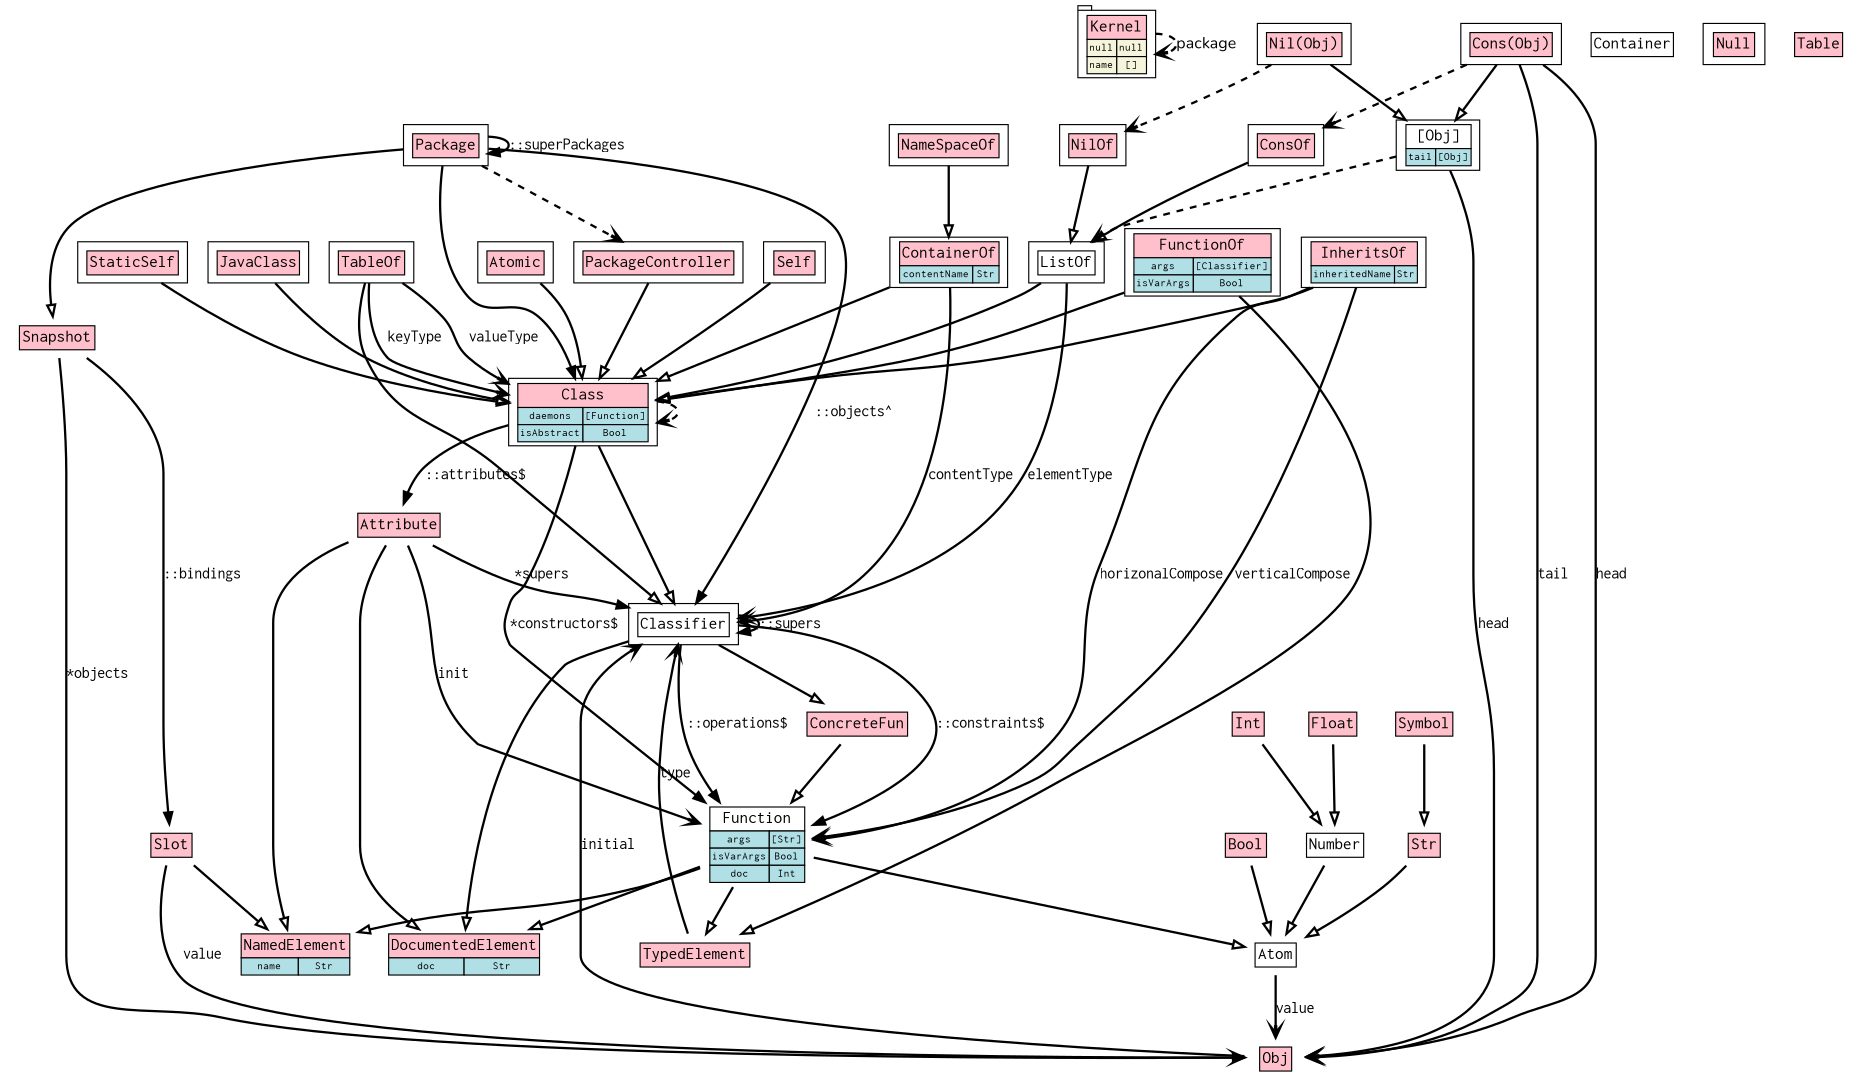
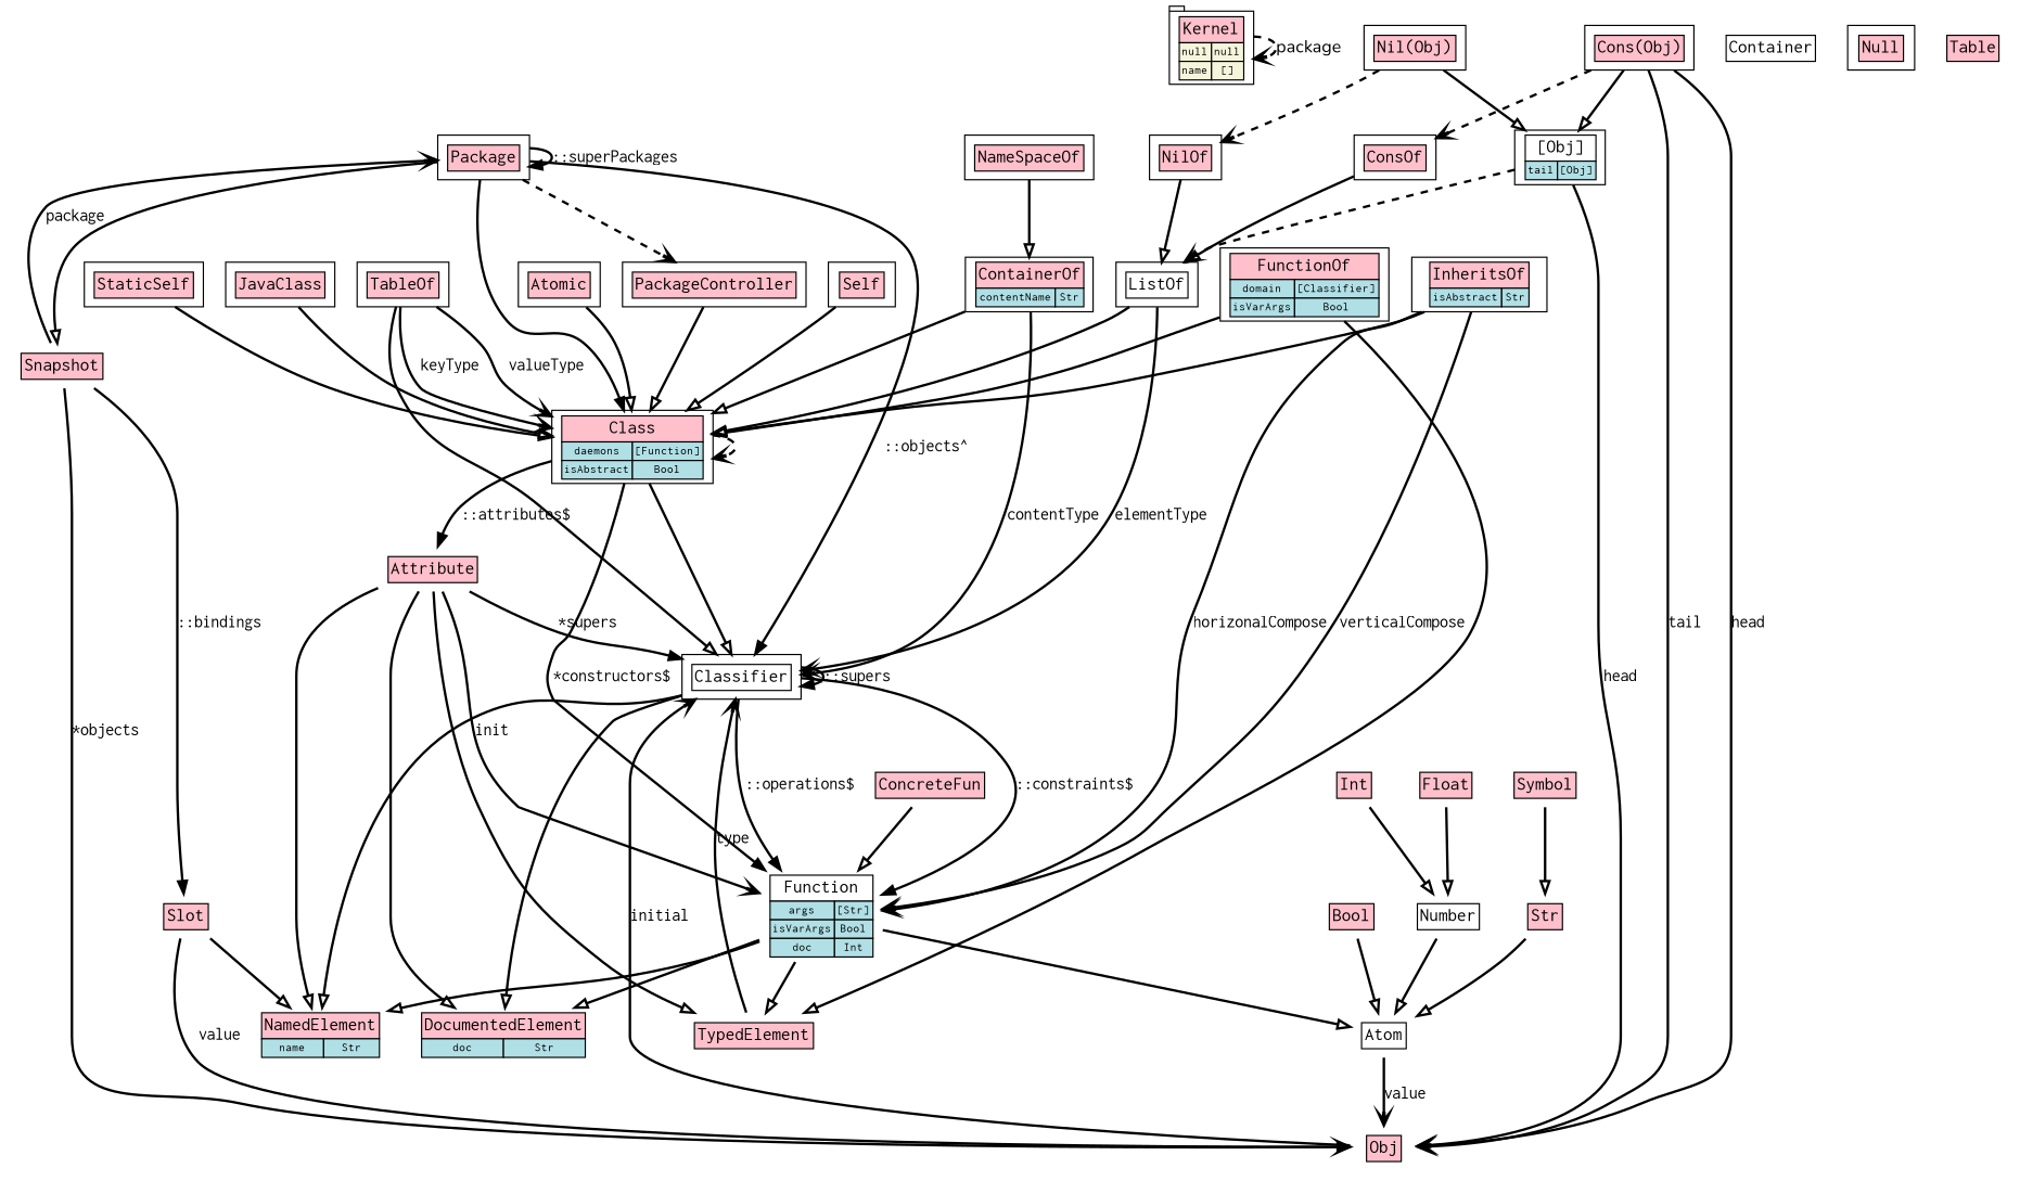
  digraph {
    fontname=Nunito
    rankdir=TB
    node [fontname=Nunito shape=box]
    edge [arrowhead=empty fontname=Nunito penwidth=2]
    n1 [label=<<table BORDER="0" CELLBORDER="1" CELLSPACING="0" CELLPADDING="1"><tr><td bgcolor="pink" colspan="2"><font face="INCONSOLATA" point-size="15">Kernel</font></td></tr><tr> <td bgcolor="Beige"><font point-size="10" face="INCONSOLATA">null</font></td><td bgcolor="Beige"><font point-size="10" face="INCONSOLATA">null</font></td></tr><tr> <td bgcolor="Beige"><font point-size="10" face="INCONSOLATA">name</font></td><td bgcolor="Beige"><font point-size="10" face="INCONSOLATA">[]</font></td></tr></table>> shape=tab]
    n2 [label=<<table BORDER="0" CELLBORDER="1" CELLSPACING="0" CELLPADDING="1"><tr><td bgcolor="pink" colspan="2"><font face="INCONSOLATA" point-size="15">Package</font></td></tr></table>>]
    n3 [label=<<table BORDER="0" CELLBORDER="1" CELLSPACING="0" CELLPADDING="1"><tr><td bgcolor="pink" colspan="2"><font face="INCONSOLATA" point-size="15">PackageController</font></td></tr></table>>]
    n4 [label=<<table BORDER="0" CELLBORDER="1" CELLSPACING="0" CELLPADDING="1"><tr><td bgcolor="pink" colspan="2"><font face="INCONSOLATA" point-size="15">Class</font></td></tr><tr> <td bgcolor="powderblue"><font point-size="10" face="INCONSOLATA">daemons</font></td><td bgcolor="powderblue"><font point-size="10" face="INCONSOLATA">[Function]</font></td></tr><tr> <td bgcolor="powderblue"><font point-size="10" face="INCONSOLATA">isAbstract</font></td><td bgcolor="powderblue"><font point-size="10" face="INCONSOLATA">Bool</font></td></tr></table>>]
    n5 [label=<<table BORDER="0" CELLBORDER="1" CELLSPACING="0" CELLPADDING="1"><tr><td bgcolor="white" colspan="2"><font face="INCONSOLATA" point-size="15">Classifier</font></td></tr></table>>]
    n6 [label=<<table BORDER="0" CELLBORDER="1" CELLSPACING="0" CELLPADDING="1"><tr><td bgcolor="pink" colspan="2"><font face="INCONSOLATA" point-size="15">Snapshot</font></td></tr></table>> shape=none]
    n7 [label=<<table BORDER="0" CELLBORDER="1" CELLSPACING="0" CELLPADDING="1"><tr><td bgcolor="white" colspan="2"><font face="INCONSOLATA" point-size="15">Function</font></td></tr><tr> <td bgcolor="powderblue"><font point-size="10" face="INCONSOLATA">args</font></td><td bgcolor="powderblue"><font point-size="10" face="INCONSOLATA">[Str]</font></td></tr><tr> <td bgcolor="powderblue"><font point-size="10" face="INCONSOLATA">isVarArgs</font></td><td bgcolor="powderblue"><font point-size="10" face="INCONSOLATA">Bool</font></td></tr><tr> <td bgcolor="powderblue"><font point-size="10" face="INCONSOLATA">doc</font></td><td bgcolor="powderblue"><font point-size="10" face="INCONSOLATA">Int</font></td></tr></table>> shape=none]
    n8 [label=<<table BORDER="0" CELLBORDER="1" CELLSPACING="0" CELLPADDING="1"><tr><td bgcolor="pink" colspan="2"><font face="INCONSOLATA" point-size="15">Attribute</font></td></tr></table>> shape=none]
    n9 [label=<<table BORDER="0" CELLBORDER="1" CELLSPACING="0" CELLPADDING="1"><tr><td bgcolor="pink" colspan="2"><font face="INCONSOLATA" point-size="15">NamedElement</font></td></tr><tr> <td bgcolor="powderblue"><font point-size="10" face="INCONSOLATA">name</font></td><td bgcolor="powderblue"><font point-size="10" face="INCONSOLATA">Str</font></td></tr></table>> shape=none]
    n10 [label=<<table BORDER="0" CELLBORDER="1" CELLSPACING="0" CELLPADDING="1"><tr><td bgcolor="pink" colspan="2"><font face="INCONSOLATA" point-size="15">DocumentedElement</font></td></tr><tr> <td bgcolor="powderblue"><font point-size="10" face="INCONSOLATA">doc</font></td><td bgcolor="powderblue"><font point-size="10" face="INCONSOLATA">Str</font></td></tr></table>> shape=none]
    n11 [label=<<table BORDER="0" CELLBORDER="1" CELLSPACING="0" CELLPADDING="1"><tr><td bgcolor="pink" colspan="2"><font face="INCONSOLATA" point-size="15">Obj</font></td></tr></table>> shape=none]
    n12 [label=<<table BORDER="0" CELLBORDER="1" CELLSPACING="0" CELLPADDING="1"><tr><td bgcolor="pink" colspan="2"><font face="INCONSOLATA" point-size="15">Slot</font></td></tr></table>> shape=none]
    n13 [label=<<table BORDER="0" CELLBORDER="1" CELLSPACING="0" CELLPADDING="1"><tr><td bgcolor="pink" colspan="2"><font face="INCONSOLATA" point-size="15">TypedElement</font></td></tr></table>> shape=none]
    n14 [label=<<table BORDER="0" CELLBORDER="1" CELLSPACING="0" CELLPADDING="1"><tr><td bgcolor="white" colspan="2"><font face="INCONSOLATA" point-size="15">Atom</font></td></tr></table>> shape=none]
    n15 [label=<<table BORDER="0" CELLBORDER="1" CELLSPACING="0" CELLPADDING="1"><tr><td bgcolor="pink" colspan="2"><font face="INCONSOLATA" point-size="15">Atomic</font></td></tr></table>>]
    n16 [label=<<table BORDER="0" CELLBORDER="1" CELLSPACING="0" CELLPADDING="1"><tr><td bgcolor="pink" colspan="2"><font face="INCONSOLATA" point-size="15">Bool</font></td></tr></table>> shape=none]
    n17 [label=<<table BORDER="0" CELLBORDER="1" CELLSPACING="0" CELLPADDING="1"><tr><td bgcolor="white" colspan="2"><font face="INCONSOLATA" point-size="15">Container</font></td></tr></table>> shape=none]
    n18 [label=<<table BORDER="0" CELLBORDER="1" CELLSPACING="0" CELLPADDING="1"><tr><td bgcolor="pink" colspan="2"><font face="INCONSOLATA" point-size="15">ContainerOf</font></td></tr><tr> <td bgcolor="powderblue"><font point-size="10" face="INCONSOLATA">contentName</font></td><td bgcolor="powderblue"><font point-size="10" face="INCONSOLATA">Str</font></td></tr></table>>]
    n19 [label=<<table BORDER="0" CELLBORDER="1" CELLSPACING="0" CELLPADDING="1"><tr><td bgcolor="pink" colspan="2"><font face="INCONSOLATA" point-size="15">Float</font></td></tr></table>> shape=none]
    n20 [label=<<table BORDER="0" CELLBORDER="1" CELLSPACING="0" CELLPADDING="1"><tr><td bgcolor="white" colspan="2"><font face="INCONSOLATA" point-size="15">Number</font></td></tr></table>> shape=none]
    n21 [label=<<table BORDER="0" CELLBORDER="1" CELLSPACING="0" CELLPADDING="1"><tr><td bgcolor="pink" colspan="2"><font face="INCONSOLATA" point-size="15">NameSpaceOf</font></td></tr></table>>]
    n22 [label=<<table BORDER="0" CELLBORDER="1" CELLSPACING="0" CELLPADDING="1"><tr><td bgcolor="pink" colspan="2"><font face="INCONSOLATA" point-size="15">Int</font></td></tr></table>> shape=none]
    n23 [label=<<table BORDER="0" CELLBORDER="1" CELLSPACING="0" CELLPADDING="1"><tr><td bgcolor="pink" colspan="2"><font face="INCONSOLATA" point-size="15">JavaClass</font></td></tr></table>>]
    n24 [label=<<table BORDER="0" CELLBORDER="1" CELLSPACING="0" CELLPADDING="1"><tr><td bgcolor="pink" colspan="2"><font face="INCONSOLATA" point-size="15">Str</font></td></tr></table>> shape=none]
    n25 [label=<<table BORDER="0" CELLBORDER="1" CELLSPACING="0" CELLPADDING="1"><tr><td bgcolor="pink" colspan="2"><font face="INCONSOLATA" point-size="15">Null</font></td></tr></table>>]
    n26 [label=<<table BORDER="0" CELLBORDER="1" CELLSPACING="0" CELLPADDING="1"><tr><td bgcolor="pink" colspan="2"><font face="INCONSOLATA" point-size="15">TableOf</font></td></tr></table>>]
    n27 [label=<<table BORDER="0" CELLBORDER="1" CELLSPACING="0" CELLPADDING="1"><tr><td bgcolor="pink" colspan="2"><font face="INCONSOLATA" point-size="15">Table</font></td></tr></table>> shape=none]
    n28 [label=<<table BORDER="0" CELLBORDER="1" CELLSPACING="0" CELLPADDING="1"><tr><td bgcolor="white" colspan="2"><font face="INCONSOLATA" point-size="15">ListOf</font></td></tr></table>>]
    n29 [label=<<table BORDER="0" CELLBORDER="1" CELLSPACING="0" CELLPADDING="1"><tr><td bgcolor="white" colspan="2"><font face="INCONSOLATA" point-size="15">[Obj]</font></td></tr><tr> <td bgcolor="powderblue"><font point-size="10" face="INCONSOLATA">tail</font></td><td bgcolor="powderblue"><font point-size="10" face="INCONSOLATA">[Obj]</font></td></tr></table>>]
    n30 [label=<<table BORDER="0" CELLBORDER="1" CELLSPACING="0" CELLPADDING="1"><tr><td bgcolor="pink" colspan="2"><font face="INCONSOLATA" point-size="15">ConsOf</font></td></tr></table>>]
    n31 [label=<<table BORDER="0" CELLBORDER="1" CELLSPACING="0" CELLPADDING="1"><tr><td bgcolor="pink" colspan="2"><font face="INCONSOLATA" point-size="15">Cons(Obj)</font></td></tr></table>>]
    n32 [label=<<table BORDER="0" CELLBORDER="1" CELLSPACING="0" CELLPADDING="1"><tr><td bgcolor="pink" colspan="2"><font face="INCONSOLATA" point-size="15">NilOf</font></td></tr></table>>]
    n33 [label=<<table BORDER="0" CELLBORDER="1" CELLSPACING="0" CELLPADDING="1"><tr><td bgcolor="pink" colspan="2"><font face="INCONSOLATA" point-size="15">Nil(Obj)</font></td></tr></table>>]
    n34 [label=<<table BORDER="0" CELLBORDER="1" CELLSPACING="0" CELLPADDING="1"><tr><td bgcolor="pink" colspan="2"><font face="INCONSOLATA" point-size="15">ConcreteFun</font></td></tr></table>> shape=none]
-   n35 [label=<<table BORDER="0" CELLBORDER="1" CELLSPACING="0" CELLPADDING="1"><tr><td bgcolor="pink" colspan="2"><font face="INCONSOLATA" point-size="15">FunctionOf</font></td></tr><tr> <td bgcolor="powderblue"><font point-size="10" face="INCONSOLATA">args</font></td><td bgcolor="powderblue"><font point-size="10" face="INCONSOLATA">[Classifier]</font></td></tr><tr> <td bgcolor="powderblue"><font point-size="10" face="INCONSOLATA">isVarArgs</font></td><td bgcolor="powderblue"><font point-size="10" face="INCONSOLATA">Bool</font></td></tr></table>>]
+   n35 [label=<<table BORDER="0" CELLBORDER="1" CELLSPACING="0" CELLPADDING="1"><tr><td bgcolor="pink" colspan="2"><font face="INCONSOLATA" point-size="15">FunctionOf</font></td></tr><tr> <td bgcolor="powderblue"><font point-size="10" face="INCONSOLATA">domain</font></td><td bgcolor="powderblue"><font point-size="10" face="INCONSOLATA">[Classifier]</font></td></tr><tr> <td bgcolor="powderblue"><font point-size="10" face="INCONSOLATA">isVarArgs</font></td><td bgcolor="powderblue"><font point-size="10" face="INCONSOLATA">Bool</font></td></tr></table>>]
    n36 [label=<<table BORDER="0" CELLBORDER="1" CELLSPACING="0" CELLPADDING="1"><tr><td bgcolor="pink" colspan="2"><font face="INCONSOLATA" point-size="15">Self</font></td></tr></table>>]
    n37 [label=<<table BORDER="0" CELLBORDER="1" CELLSPACING="0" CELLPADDING="1"><tr><td bgcolor="pink" colspan="2"><font face="INCONSOLATA" point-size="15">StaticSelf</font></td></tr></table>>]
    n38 [label=<<table BORDER="0" CELLBORDER="1" CELLSPACING="0" CELLPADDING="1"><tr><td bgcolor="pink" colspan="2"><font face="INCONSOLATA" point-size="15">Symbol</font></td></tr></table>> shape=none]
-   n39 [label=<<table BORDER="0" CELLBORDER="1" CELLSPACING="0" CELLPADDING="1"><tr><td bgcolor="pink" colspan="2"><font face="INCONSOLATA" point-size="15">InheritsOf</font></td></tr><tr> <td bgcolor="powderblue"><font point-size="10" face="INCONSOLATA">inheritedName</font></td><td bgcolor="powderblue"><font point-size="10" face="INCONSOLATA">Str</font></td></tr></table>>]
+   n39 [label=<<table BORDER="0" CELLBORDER="1" CELLSPACING="0" CELLPADDING="1"><tr><td bgcolor="pink" colspan="2"><font face="INCONSOLATA" point-size="15">InheritsOf</font></td></tr><tr> <td bgcolor="powderblue"><font point-size="10" face="INCONSOLATA">isAbstract</font></td><td bgcolor="powderblue"><font point-size="10" face="INCONSOLATA">Str</font></td></tr></table>>]
    n1 -> n1 [arrowhead=vee label=package style=dashed]
    n2 -> n2 [label=<<font face="INCONSOLATA">::superPackages</font>> arrowhead=""]
    n2 -> n3 [arrowhead=vee style=dashed]
    n2 -> n4 [arrowhead=normal]
    n2 -> n5 [label=<<font face="INCONSOLATA">::objects^</font>> arrowhead=""]
    n2 -> n6
    n3 -> n4
    n4 -> n4 [arrowhead=vee style=dashed]
    n4 -> n5
    n4 -> n7 [label=<<font face="INCONSOLATA">*constructors$</font>> arrowhead=""]
    n4 -> n8 [label=<<font face="INCONSOLATA">::attributes$</font>> arrowhead=""]
    n5 -> n5 [label=<<font face="INCONSOLATA">::supers</font>> arrowhead=""]
    n5 -> n7 [label=<<font face="INCONSOLATA">::constraints$</font>> arrowhead=""]
    n5 -> n7 [label=<<font face="INCONSOLATA">::operations$</font>> arrowhead=""]
-   n5 -> n34
+   n5 -> n9
    n5 -> n10
+   n6 -> n2 [arrowhead=vee label=<<font face="INCONSOLATA">package</font>>]
    n6 -> n11 [label=<<font face="INCONSOLATA">*objects</font>> arrowhead=""]
    n6 -> n12 [label=<<font face="INCONSOLATA">::bindings</font>> arrowhead=""]
    n7 -> n9
    n7 -> n10
    n7 -> n13
    n7 -> n14
    n8 -> n5 [label=<<font face="INCONSOLATA">*supers</font>> arrowhead=""]
    n8 -> n7 [arrowhead=vee label=<<font face="INCONSOLATA">init</font>>]
    n8 -> n9
    n8 -> n10
+   n8 -> n13
    n11 -> n5 [arrowhead=vee label=<<font face="INCONSOLATA">initial</font>>]
    n12 -> n9
    n12 -> n11 [arrowhead=vee label=<<font face="INCONSOLATA">value</font>>]
    n13 -> n5 [arrowhead=vee label=<<font face="INCONSOLATA">type</font>>]
    n14 -> n11 [arrowhead=vee label=<<font face="INCONSOLATA">value</font>>]
    n15 -> n4
    n16 -> n14
    n18 -> n4
    n18 -> n5 [arrowhead=vee label=<<font face="INCONSOLATA">contentType</font>>]
    n19 -> n20
    n20 -> n14
    n21 -> n18
    n22 -> n20
    n23 -> n4
    n24 -> n14
    n26 -> n4 [arrowhead=vee label=<<font face="INCONSOLATA">keyType</font>>]
    n26 -> n4 [arrowhead=vee label=<<font face="INCONSOLATA">valueType</font>>]
    n26 -> n5
    n28 -> n4
    n28 -> n5 [arrowhead=vee label=<<font face="INCONSOLATA">elementType</font>>]
    n29 -> n11 [arrowhead=vee label=<<font face="INCONSOLATA">head</font>>]
    n29 -> n28 [arrowhead=vee style=dashed]
    n30 -> n28
    n31 -> n11 [arrowhead=vee label=<<font face="INCONSOLATA">tail</font>>]
    n31 -> n11 [arrowhead=vee label=<<font face="INCONSOLATA">head</font>>]
    n31 -> n29
    n31 -> n30 [arrowhead=vee style=dashed]
    n32 -> n28
    n33 -> n29
    n33 -> n32 [arrowhead=vee style=dashed]
    n34 -> n7
    n35 -> n4
    n35 -> n13
    n36 -> n4
    n37 -> n4
    n38 -> n24
    n39 -> n4
    n39 -> n7 [arrowhead=vee label=<<font face="INCONSOLATA">horizonalCompose</font>>]
    n39 -> n7 [arrowhead=vee label=<<font face="INCONSOLATA">verticalCompose</font>>]
  }
